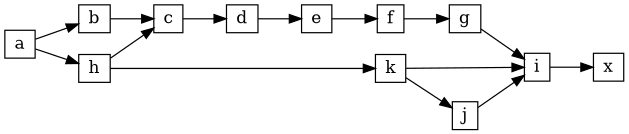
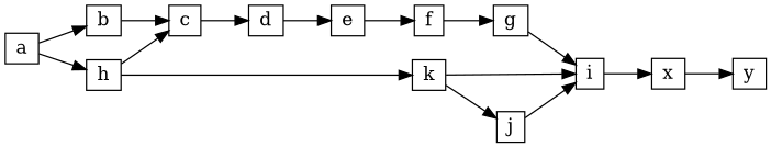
  digraph {
    rankdir=LR
    node [shape=box]
    a [height=.1 width=.1]
    b [height=.1 width=.1]
    h [height=.1 width=.1]
    c [height=.1 width=.1]
    k [height=.1 width=.1]
    d [height=.1 width=.1]
    e [height=.1 width=.1]
    i [height=.1 width=.1]
    j [height=.1 width=.1]
    f [height=.1 width=.1]
    g [height=.1 width=.1]
    x [height=.1 width=.1]
+   y [height=.1 width=.1]
    a -> b
    a -> h
    b -> c
    h -> c
    h -> k
    c -> d
    k -> i
    k -> j
    d -> e
    e -> f
    i -> x
    j -> i
    f -> g
    g -> i
+   x -> y
  }
